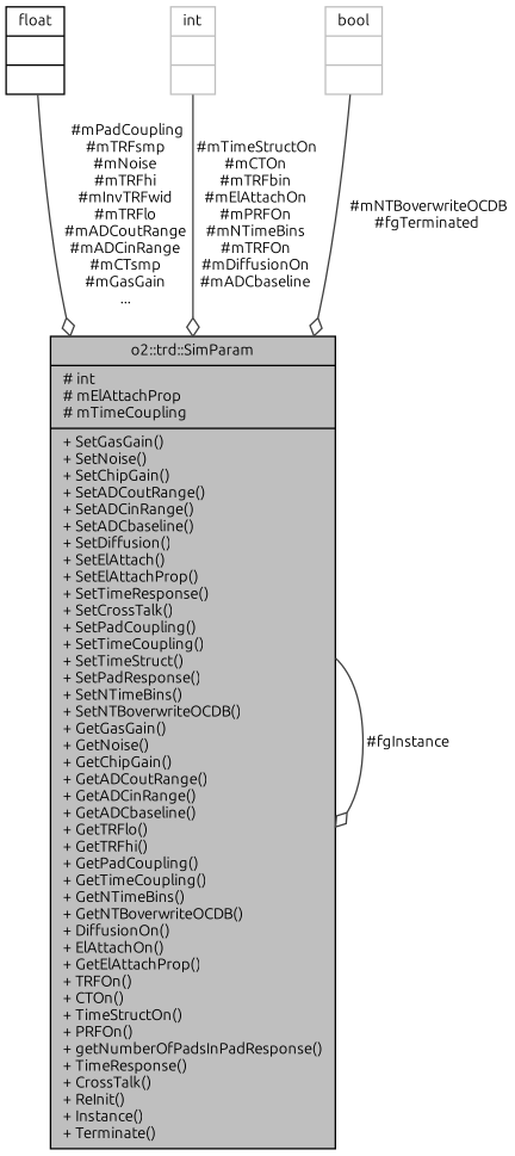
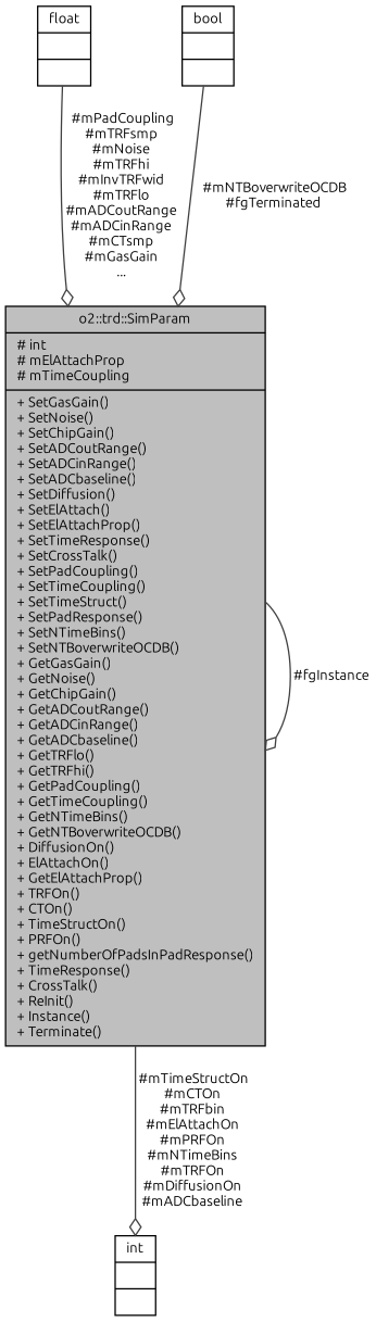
  digraph {
    fontname=Ubuntu
    node [color=black fontname=Ubuntu fontsize=10 shape=record]
    edge [arrowhead=odiamond color=grey25 fontname=Ubuntu fontsize=10 labelfontname=Helvetica labelfontsize=10 style=solid]
    n1 [fillcolor=grey75 fontcolor=black height=0.2 label="{o2::trd::SimParam\n|# int\l# mElAttachProp\l# mTimeCoupling\l|+ SetGasGain()\l+ SetNoise()\l+ SetChipGain()\l+ SetADCoutRange()\l+ SetADCinRange()\l+ SetADCbaseline()\l+ SetDiffusion()\l+ SetElAttach()\l+ SetElAttachProp()\l+ SetTimeResponse()\l+ SetCrossTalk()\l+ SetPadCoupling()\l+ SetTimeCoupling()\l+ SetTimeStruct()\l+ SetPadResponse()\l+ SetNTimeBins()\l+ SetNTBoverwriteOCDB()\l+ GetGasGain()\l+ GetNoise()\l+ GetChipGain()\l+ GetADCoutRange()\l+ GetADCinRange()\l+ GetADCbaseline()\l+ GetTRFlo()\l+ GetTRFhi()\l+ GetPadCoupling()\l+ GetTimeCoupling()\l+ GetNTimeBins()\l+ GetNTBoverwriteOCDB()\l+ DiffusionOn()\l+ ElAttachOn()\l+ GetElAttachProp()\l+ TRFOn()\l+ CTOn()\l+ TimeStructOn()\l+ PRFOn()\l+ getNumberOfPadsInPadResponse()\l+ TimeResponse()\l+ CrossTalk()\l+ ReInit()\l+ Instance()\l+ Terminate()\l}" style=filled width=0.4]
    n2 [height=0.2 label="{float\n||}" width=0.4]
-   n3 [color=grey75 height=0.2 label="{int\n||}" width=0.4]
-   n4 [color=grey75 height=0.2 label="{bool\n||}" width=0.4]
+   n3 [height=0.2 label="{int\n||}" width=0.4]
+   n4 [height=0.2 label="{bool\n||}" width=0.4]
    n1 -> n1 [label=" #fgInstance"]
    n2 -> n1 [label=" #mPadCoupling\n#mTRFsmp\n#mNoise\n#mTRFhi\n#mInvTRFwid\n#mTRFlo\n#mADCoutRange\n#mADCinRange\n#mCTsmp\n#mGasGain\n..."]
-   n3 -> n1 [label=" #mTimeStructOn\n#mCTOn\n#mTRFbin\n#mElAttachOn\n#mPRFOn\n#mNTimeBins\n#mTRFOn\n#mDiffusionOn\n#mADCbaseline"]
+   n1 -> n3 [label=" #mTimeStructOn\n#mCTOn\n#mTRFbin\n#mElAttachOn\n#mPRFOn\n#mNTimeBins\n#mTRFOn\n#mDiffusionOn\n#mADCbaseline"]
    n4 -> n1 [label=" #mNTBoverwriteOCDB\n#fgTerminated"]
  }
